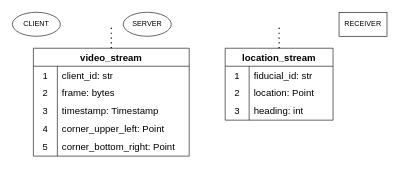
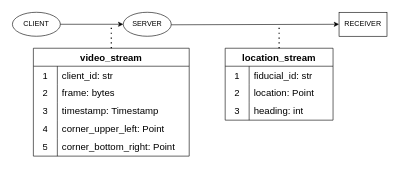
  <mxCell id="0" />
  <mxCell id="1" parent="0" />
  <mxCell id="2" value="CLIENT" style="ellipse;whiteSpace=wrap;html=1;" parent="1" vertex="1"><mxGeometry x="20" y="20" width="80" height="40" as="geometry" /></mxCell>
  <mxCell id="3" value="SERVER" style="ellipse;whiteSpace=wrap;html=1;" parent="1" vertex="1"><mxGeometry x="205" y="20" width="80" height="40" as="geometry" /></mxCell>
  <mxCell id="4" value="&lt;div&gt;RECEIVER&lt;/div&gt;" style="whiteSpace=wrap;html=1;rounded=0;" parent="1" vertex="1"><mxGeometry x="565" y="20" width="80" height="40" as="geometry" /></mxCell>
+ <mxCell id="5" value="" style="endArrow=classic;html=1;rounded=0;" parent="1" source="2" target="3" edge="1"><mxGeometry width="50" height="50" relative="1" as="geometry"><mxPoint x="305" y="120" as="sourcePoint" /><mxPoint x="355" y="70" as="targetPoint" /></mxGeometry></mxCell>
+ <mxCell id="6" value="" style="endArrow=classic;html=1;rounded=0;" parent="1" source="3" target="4" edge="1"><mxGeometry width="50" height="50" relative="1" as="geometry"><mxPoint x="305" y="120" as="sourcePoint" /><mxPoint x="355" y="70" as="targetPoint" /></mxGeometry></mxCell>
  <mxCell id="7" value="video_stream" style="shape=table;startSize=30;container=1;collapsible=0;childLayout=tableLayout;fixedRows=1;rowLines=0;fontStyle=1;strokeColor=default;fontSize=16;" parent="1" vertex="1"><mxGeometry x="55" y="80" width="260" height="180" as="geometry" /></mxCell>
  <mxCell id="8" value="" style="shape=tableRow;horizontal=0;startSize=0;swimlaneHead=0;swimlaneBody=0;top=0;left=0;bottom=0;right=0;collapsible=0;dropTarget=0;fillColor=none;points=[[0,0.5],[1,0.5]];portConstraint=eastwest;strokeColor=inherit;fontSize=16;" parent="7" vertex="1"><mxGeometry y="30" width="260" height="30" as="geometry" /></mxCell>
  <mxCell id="9" value="1" style="shape=partialRectangle;html=1;whiteSpace=wrap;connectable=0;fillColor=none;top=0;left=0;bottom=0;right=0;overflow=hidden;pointerEvents=1;strokeColor=inherit;fontSize=16;" parent="8" vertex="1"><mxGeometry width="40" height="30" as="geometry"><mxRectangle width="40" height="30" as="alternateBounds" /></mxGeometry></mxCell>
  <mxCell id="10" value="client_id: str" style="shape=partialRectangle;html=1;whiteSpace=wrap;connectable=0;fillColor=none;top=0;left=0;bottom=0;right=0;align=left;spacingLeft=6;overflow=hidden;strokeColor=inherit;fontSize=16;" parent="8" vertex="1"><mxGeometry x="40" width="220" height="30" as="geometry"><mxRectangle width="220" height="30" as="alternateBounds" /></mxGeometry></mxCell>
  <mxCell id="11" value="" style="shape=tableRow;horizontal=0;startSize=0;swimlaneHead=0;swimlaneBody=0;top=0;left=0;bottom=0;right=0;collapsible=0;dropTarget=0;fillColor=none;points=[[0,0.5],[1,0.5]];portConstraint=eastwest;strokeColor=inherit;fontSize=16;" parent="7" vertex="1"><mxGeometry y="60" width="260" height="30" as="geometry" /></mxCell>
  <mxCell id="12" value="2" style="shape=partialRectangle;html=1;whiteSpace=wrap;connectable=0;fillColor=none;top=0;left=0;bottom=0;right=0;overflow=hidden;strokeColor=inherit;fontSize=16;" parent="11" vertex="1"><mxGeometry width="40" height="30" as="geometry"><mxRectangle width="40" height="30" as="alternateBounds" /></mxGeometry></mxCell>
  <mxCell id="13" value="frame: bytes" style="shape=partialRectangle;html=1;whiteSpace=wrap;connectable=0;fillColor=none;top=0;left=0;bottom=0;right=0;align=left;spacingLeft=6;overflow=hidden;strokeColor=inherit;fontSize=16;" parent="11" vertex="1"><mxGeometry x="40" width="220" height="30" as="geometry"><mxRectangle width="220" height="30" as="alternateBounds" /></mxGeometry></mxCell>
  <mxCell id="14" style="shape=tableRow;horizontal=0;startSize=0;swimlaneHead=0;swimlaneBody=0;top=0;left=0;bottom=0;right=0;collapsible=0;dropTarget=0;fillColor=none;points=[[0,0.5],[1,0.5]];portConstraint=eastwest;strokeColor=inherit;fontSize=16;" parent="7" vertex="1"><mxGeometry y="90" width="260" height="30" as="geometry" /></mxCell>
  <mxCell id="15" value="3" style="shape=partialRectangle;html=1;whiteSpace=wrap;connectable=0;fillColor=none;top=0;left=0;bottom=0;right=0;overflow=hidden;strokeColor=inherit;fontSize=16;" parent="14" vertex="1"><mxGeometry width="40" height="30" as="geometry"><mxRectangle width="40" height="30" as="alternateBounds" /></mxGeometry></mxCell>
  <mxCell id="16" value="timestamp: Timestamp" style="shape=partialRectangle;html=1;whiteSpace=wrap;connectable=0;fillColor=none;top=0;left=0;bottom=0;right=0;align=left;spacingLeft=6;overflow=hidden;strokeColor=inherit;fontSize=16;" parent="14" vertex="1"><mxGeometry x="40" width="220" height="30" as="geometry"><mxRectangle width="220" height="30" as="alternateBounds" /></mxGeometry></mxCell>
  <mxCell id="17" style="shape=tableRow;horizontal=0;startSize=0;swimlaneHead=0;swimlaneBody=0;top=0;left=0;bottom=0;right=0;collapsible=0;dropTarget=0;fillColor=none;points=[[0,0.5],[1,0.5]];portConstraint=eastwest;strokeColor=inherit;fontSize=16;" parent="7" vertex="1"><mxGeometry y="120" width="260" height="30" as="geometry" /></mxCell>
  <mxCell id="18" value="4" style="shape=partialRectangle;html=1;whiteSpace=wrap;connectable=0;fillColor=none;top=0;left=0;bottom=0;right=0;overflow=hidden;strokeColor=inherit;fontSize=16;" parent="17" vertex="1"><mxGeometry width="40" height="30" as="geometry"><mxRectangle width="40" height="30" as="alternateBounds" /></mxGeometry></mxCell>
  <mxCell id="19" value="corner_upper_left: Point" style="shape=partialRectangle;html=1;whiteSpace=wrap;connectable=0;fillColor=none;top=0;left=0;bottom=0;right=0;align=left;spacingLeft=6;overflow=hidden;strokeColor=inherit;fontSize=16;" parent="17" vertex="1"><mxGeometry x="40" width="220" height="30" as="geometry"><mxRectangle width="220" height="30" as="alternateBounds" /></mxGeometry></mxCell>
  <mxCell id="20" style="shape=tableRow;horizontal=0;startSize=0;swimlaneHead=0;swimlaneBody=0;top=0;left=0;bottom=0;right=0;collapsible=0;dropTarget=0;fillColor=none;points=[[0,0.5],[1,0.5]];portConstraint=eastwest;strokeColor=inherit;fontSize=16;" parent="7" vertex="1"><mxGeometry y="150" width="260" height="30" as="geometry" /></mxCell>
  <mxCell id="21" value="5" style="shape=partialRectangle;html=1;whiteSpace=wrap;connectable=0;fillColor=none;top=0;left=0;bottom=0;right=0;overflow=hidden;strokeColor=inherit;fontSize=16;" parent="20" vertex="1"><mxGeometry width="40" height="30" as="geometry"><mxRectangle width="40" height="30" as="alternateBounds" /></mxGeometry></mxCell>
  <mxCell id="22" value="corner_bottom_right: Point" style="shape=partialRectangle;html=1;whiteSpace=wrap;connectable=0;fillColor=none;top=0;left=0;bottom=0;right=0;align=left;spacingLeft=6;overflow=hidden;strokeColor=inherit;fontSize=16;" parent="20" vertex="1"><mxGeometry x="40" width="220" height="30" as="geometry"><mxRectangle width="220" height="30" as="alternateBounds" /></mxGeometry></mxCell>
  <mxCell id="23" value="" style="shape=tableRow;horizontal=0;startSize=0;swimlaneHead=0;swimlaneBody=0;top=0;left=0;bottom=0;right=0;collapsible=0;dropTarget=0;fillColor=none;points=[[0,0.5],[1,0.5]];portConstraint=eastwest;strokeColor=inherit;fontSize=16;" parent="1" vertex="1"><mxGeometry x="95" y="190" width="180" height="30" as="geometry" /></mxCell>
  <mxCell id="24" value="" style="shape=tableRow;horizontal=0;startSize=0;swimlaneHead=0;swimlaneBody=0;top=0;left=0;bottom=0;right=0;collapsible=0;dropTarget=0;fillColor=none;points=[[0,0.5],[1,0.5]];portConstraint=eastwest;strokeColor=inherit;fontSize=16;" parent="1" vertex="1"><mxGeometry x="95" y="220" width="180" height="30" as="geometry" /></mxCell>
  <mxCell id="25" value="" style="shape=tableRow;horizontal=0;startSize=0;swimlaneHead=0;swimlaneBody=0;top=0;left=0;bottom=0;right=0;collapsible=0;dropTarget=0;fillColor=none;points=[[0,0.5],[1,0.5]];portConstraint=eastwest;strokeColor=inherit;fontSize=16;" parent="1" vertex="1"><mxGeometry x="95" y="250" width="180" height="30" as="geometry" /></mxCell>
  <mxCell id="26" value="location_stream" style="shape=table;startSize=30;container=1;collapsible=0;childLayout=tableLayout;fixedRows=1;rowLines=0;fontStyle=1;strokeColor=default;fontSize=16;" parent="1" vertex="1"><mxGeometry x="375" y="80" width="180" height="120" as="geometry" /></mxCell>
  <mxCell id="27" value="" style="shape=tableRow;horizontal=0;startSize=0;swimlaneHead=0;swimlaneBody=0;top=0;left=0;bottom=0;right=0;collapsible=0;dropTarget=0;fillColor=none;points=[[0,0.5],[1,0.5]];portConstraint=eastwest;strokeColor=inherit;fontSize=16;" parent="26" vertex="1"><mxGeometry y="30" width="180" height="30" as="geometry" /></mxCell>
  <mxCell id="28" value="1" style="shape=partialRectangle;html=1;whiteSpace=wrap;connectable=0;fillColor=none;top=0;left=0;bottom=0;right=0;overflow=hidden;pointerEvents=1;strokeColor=inherit;fontSize=16;" parent="27" vertex="1"><mxGeometry width="40" height="30" as="geometry"><mxRectangle width="40" height="30" as="alternateBounds" /></mxGeometry></mxCell>
  <mxCell id="29" value="fiducial_id: str" style="shape=partialRectangle;html=1;whiteSpace=wrap;connectable=0;fillColor=none;top=0;left=0;bottom=0;right=0;align=left;spacingLeft=6;overflow=hidden;strokeColor=inherit;fontSize=16;" parent="27" vertex="1"><mxGeometry x="40" width="140" height="30" as="geometry"><mxRectangle width="140" height="30" as="alternateBounds" /></mxGeometry></mxCell>
  <mxCell id="30" value="" style="shape=tableRow;horizontal=0;startSize=0;swimlaneHead=0;swimlaneBody=0;top=0;left=0;bottom=0;right=0;collapsible=0;dropTarget=0;fillColor=none;points=[[0,0.5],[1,0.5]];portConstraint=eastwest;strokeColor=inherit;fontSize=16;" parent="26" vertex="1"><mxGeometry y="60" width="180" height="30" as="geometry" /></mxCell>
  <mxCell id="31" value="2" style="shape=partialRectangle;html=1;whiteSpace=wrap;connectable=0;fillColor=none;top=0;left=0;bottom=0;right=0;overflow=hidden;strokeColor=inherit;fontSize=16;" parent="30" vertex="1"><mxGeometry width="40" height="30" as="geometry"><mxRectangle width="40" height="30" as="alternateBounds" /></mxGeometry></mxCell>
  <mxCell id="32" value="location: Point" style="shape=partialRectangle;html=1;whiteSpace=wrap;connectable=0;fillColor=none;top=0;left=0;bottom=0;right=0;align=left;spacingLeft=6;overflow=hidden;strokeColor=inherit;fontSize=16;" parent="30" vertex="1"><mxGeometry x="40" width="140" height="30" as="geometry"><mxRectangle width="140" height="30" as="alternateBounds" /></mxGeometry></mxCell>
  <mxCell id="33" value="" style="shape=tableRow;horizontal=0;startSize=0;swimlaneHead=0;swimlaneBody=0;top=0;left=0;bottom=0;right=0;collapsible=0;dropTarget=0;fillColor=none;points=[[0,0.5],[1,0.5]];portConstraint=eastwest;strokeColor=inherit;fontSize=16;" parent="26" vertex="1"><mxGeometry y="90" width="180" height="30" as="geometry" /></mxCell>
  <mxCell id="34" value="3" style="shape=partialRectangle;html=1;whiteSpace=wrap;connectable=0;fillColor=none;top=0;left=0;bottom=0;right=0;overflow=hidden;strokeColor=inherit;fontSize=16;" parent="33" vertex="1"><mxGeometry width="40" height="30" as="geometry"><mxRectangle width="40" height="30" as="alternateBounds" /></mxGeometry></mxCell>
  <mxCell id="35" value="heading: int" style="shape=partialRectangle;html=1;whiteSpace=wrap;connectable=0;fillColor=none;top=0;left=0;bottom=0;right=0;align=left;spacingLeft=6;overflow=hidden;strokeColor=inherit;fontSize=16;" parent="33" vertex="1"><mxGeometry x="40" width="140" height="30" as="geometry"><mxRectangle width="140" height="30" as="alternateBounds" /></mxGeometry></mxCell>
  <mxCell id="36" value="" style="endArrow=none;dashed=1;html=1;dashPattern=1 3;strokeWidth=2;rounded=0;" parent="1" source="7" edge="1"><mxGeometry width="50" height="50" relative="1" as="geometry"><mxPoint x="305" y="120" as="sourcePoint" /><mxPoint x="185" y="40" as="targetPoint" /></mxGeometry></mxCell>
  <mxCell id="37" value="" style="endArrow=none;dashed=1;html=1;dashPattern=1 3;strokeWidth=2;rounded=0;" parent="1" source="26" edge="1"><mxGeometry width="50" height="50" relative="1" as="geometry"><mxPoint x="305" y="120" as="sourcePoint" /><mxPoint x="465" y="40" as="targetPoint" /></mxGeometry></mxCell>
